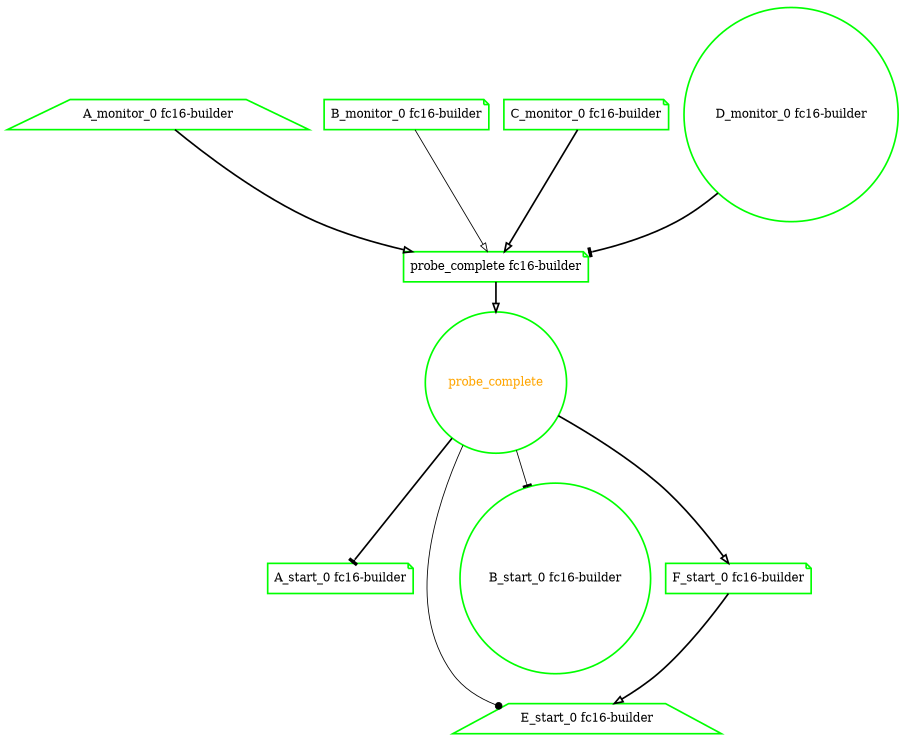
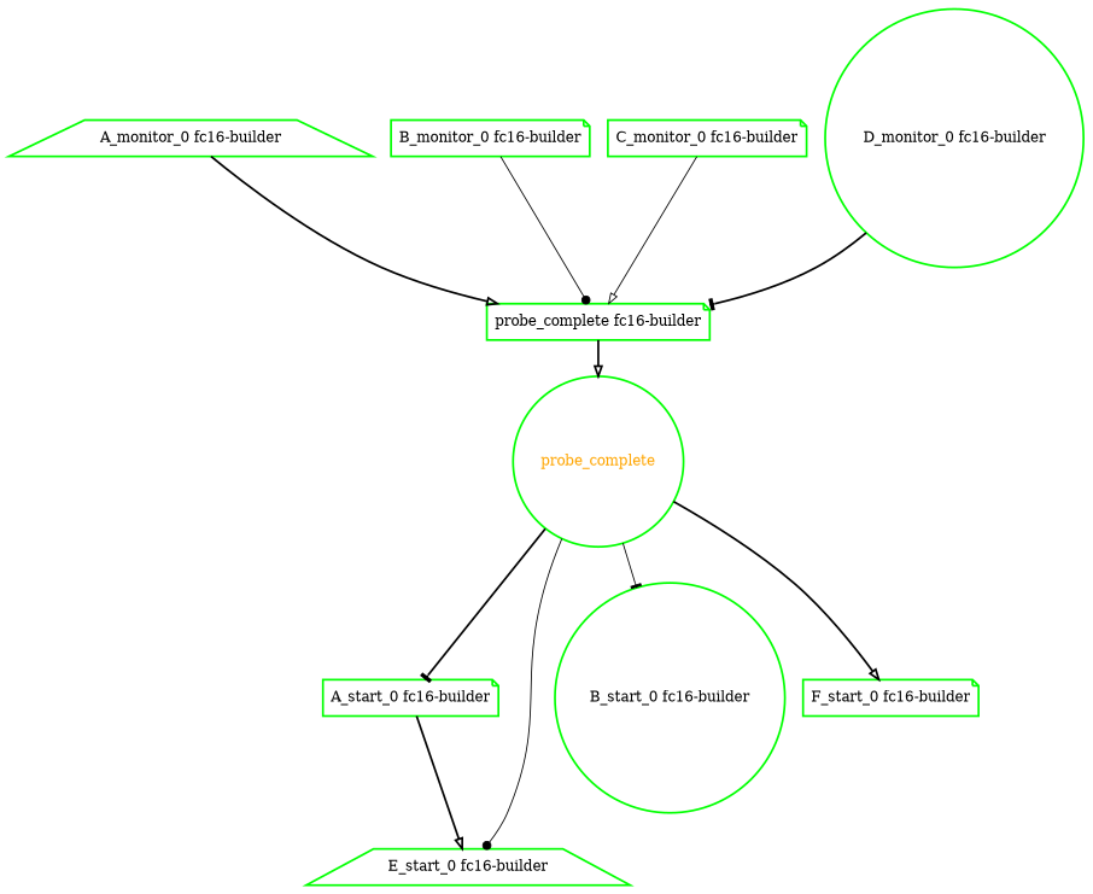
  digraph {
    node [color=green fontcolor=black shape=note style=bold]
    edge [arrowhead=onormal style=bold]
    "probe_complete fc16-builder"
    "A_monitor_0 fc16-builder" [shape=trapezium]
    probe_complete [fontcolor=orange shape=circle]
    "A_start_0 fc16-builder"
    "E_start_0 fc16-builder" [shape=trapezium]
    "B_start_0 fc16-builder" [shape=circle]
    "F_start_0 fc16-builder"
    "B_monitor_0 fc16-builder"
    "C_monitor_0 fc16-builder"
    "D_monitor_0 fc16-builder" [shape=circle]
    "probe_complete fc16-builder" -> probe_complete
    "A_monitor_0 fc16-builder" -> "probe_complete fc16-builder"
    probe_complete -> "A_start_0 fc16-builder" [arrowhead=tee]
    probe_complete -> "E_start_0 fc16-builder" [arrowhead=dot style=solid]
    probe_complete -> "B_start_0 fc16-builder" [arrowhead=tee style=solid]
    probe_complete -> "F_start_0 fc16-builder"
-   "F_start_0 fc16-builder" -> "E_start_0 fc16-builder"
-   "B_monitor_0 fc16-builder" -> "probe_complete fc16-builder" [style=solid]
-   "C_monitor_0 fc16-builder" -> "probe_complete fc16-builder"
+   "A_start_0 fc16-builder" -> "E_start_0 fc16-builder"
+   "B_monitor_0 fc16-builder" -> "probe_complete fc16-builder" [arrowhead=dot style=solid]
+   "C_monitor_0 fc16-builder" -> "probe_complete fc16-builder" [style=solid]
    "D_monitor_0 fc16-builder" -> "probe_complete fc16-builder" [arrowhead=tee]
  }
